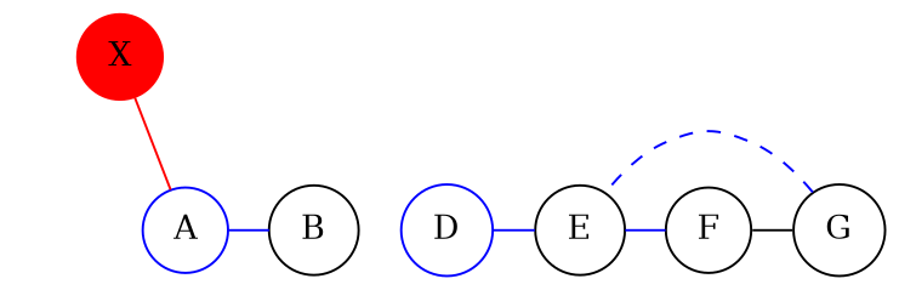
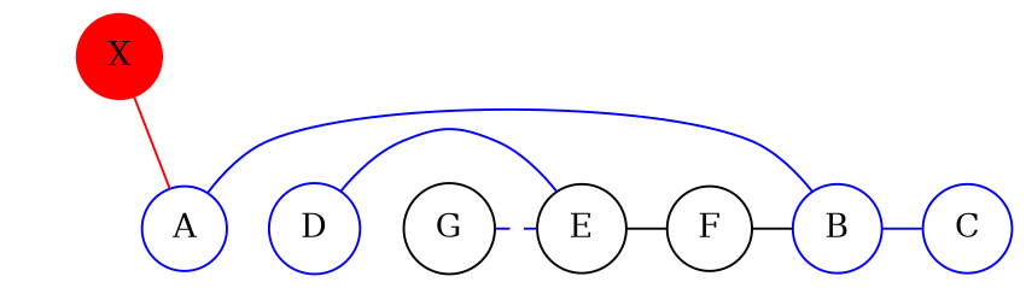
  graph {
    node [color=blue shape=circle]
    X [color=red style=filled width=0.3]
    A [width=0.3]
-   B [color=black width=0.3]
+   B [width=0.3]
+   C [width=0.3]
    D [width=0.3]
    E [color=black width=0.3]
    F [width=0.3 color=""]
    G [width=0.3 color=""]
    T [style=invis width=0.3 color=""]
    subgraph sub_1 {
      rank=min
      X
    }
    subgraph sub_2 {
      rank=same
      A
      B
+     C
      D
      E
      F
      G
      T
    }
    X -- T [style=invis]
    A -- X [color=red]
    A -- B [color=blue]
+   B -- C [color=blue]
    D -- E [color=blue]
-   E -- F [color=blue]
-   F -- G
+   E -- F
+   F -- B
    G -- E [color=blue style=dashed]
    T -- A [style=invis]
  }
